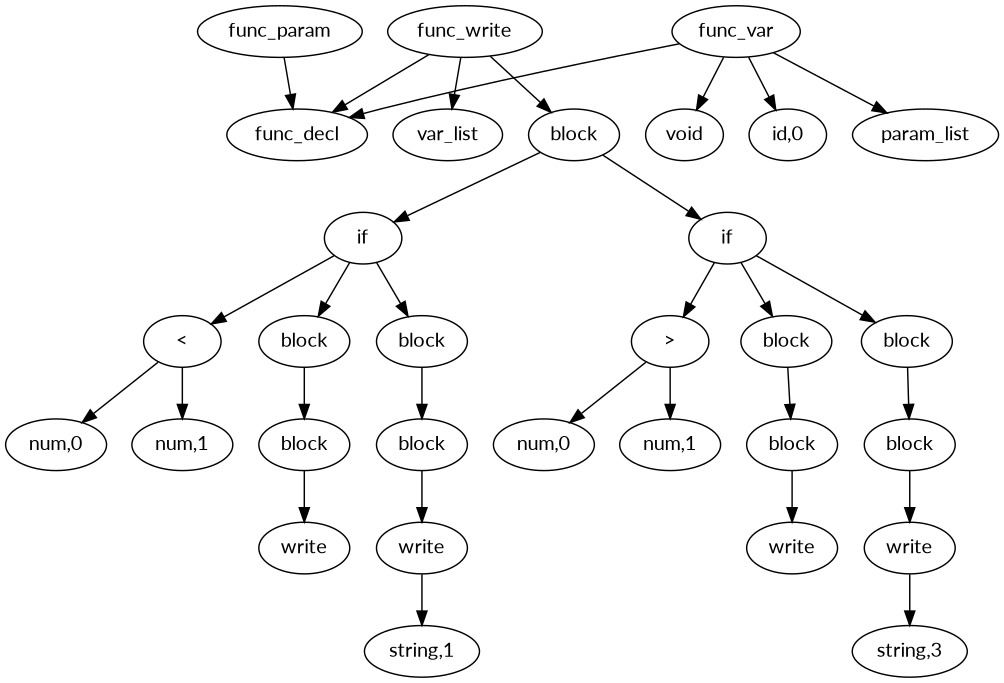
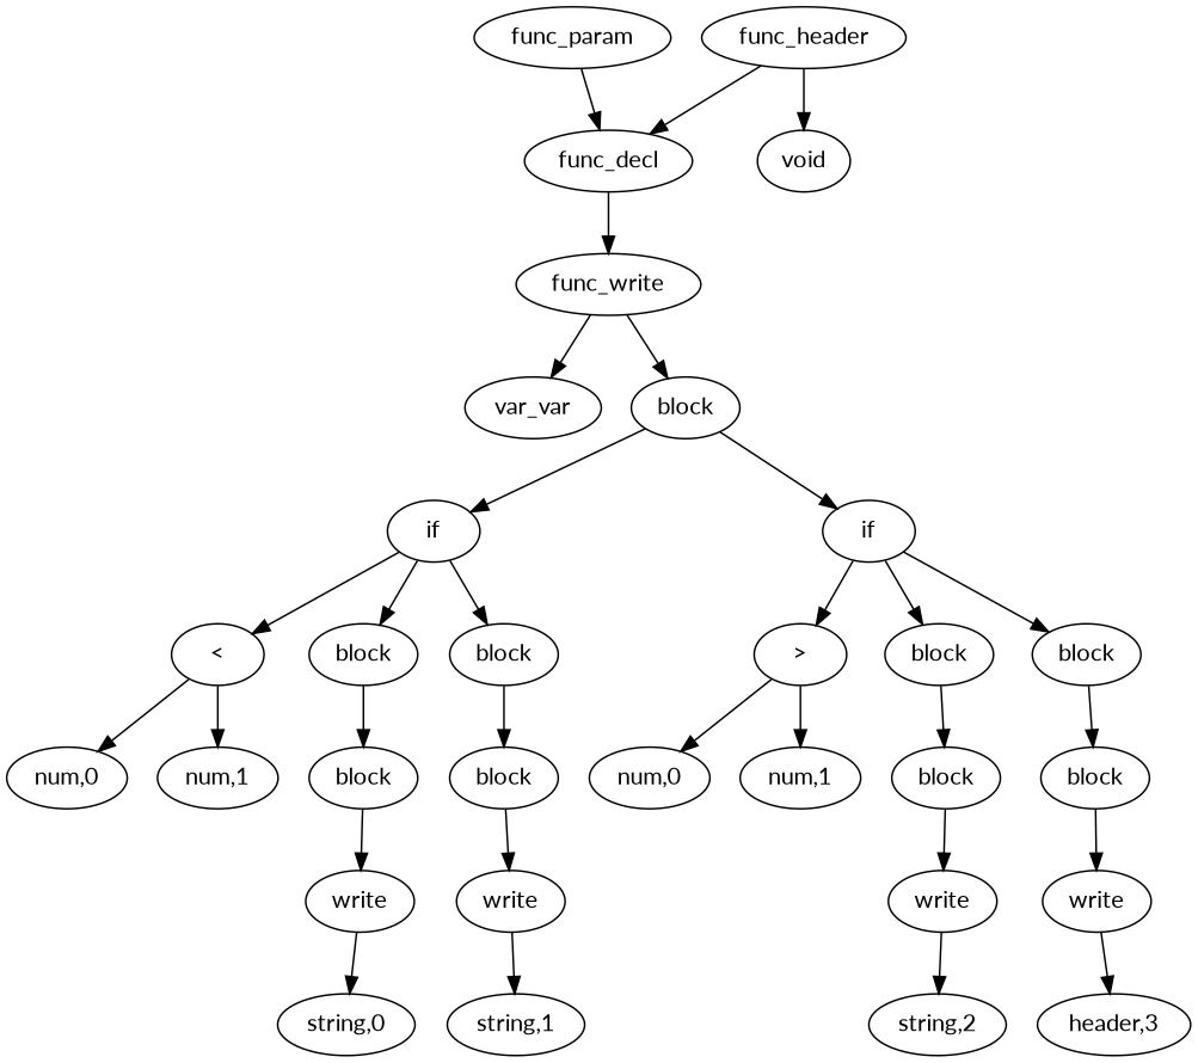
  digraph {
    fontname=Lato
    ordering=out
    node [fontname=Lato]
    edge [fontname=Lato]
    n1 [label=func_param]
    n2 [label=func_decl]
    n3 [label=func_write]
-   n4 [label=func_var]
+   n4 [label=func_header]
    n5 [label=void]
-   n6 [label="id,0"]
-   n7 [label=param_list]
-   n8 [label=var_list]
+   n8 [label=var_var]
    n9 [label=block]
    n10 [label=if]
    n11 [label=if]
    n12 [label="<"]
    n13 [label=block]
    n14 [label=block]
    n15 [label=">"]
    n16 [label=block]
    n17 [label=block]
    n18 [label="num,0"]
    n19 [label="num,1"]
    n20 [label=block]
    n21 [label=block]
    n22 [label=write]
+   n23 [label="string,0"]
    n24 [label=write]
    n25 [label="string,1"]
    n26 [label="num,0"]
    n27 [label="num,1"]
    n28 [label=block]
    n29 [label=block]
    n30 [label=write]
+   n31 [label="string,2"]
    n32 [label=write]
-   n33 [label="string,3"]
+   n33 [label="header,3"]
    n1 -> n2
-   n3 -> n2
+   n2 -> n3
    n3 -> n8
    n3 -> n9
    n4 -> n2
    n4 -> n5
-   n4 -> n6
-   n4 -> n7
    n9 -> n10
    n9 -> n11
    n10 -> n12
    n10 -> n13
    n10 -> n14
    n11 -> n15
    n11 -> n16
    n11 -> n17
    n12 -> n18
    n12 -> n19
    n13 -> n20
    n14 -> n21
    n15 -> n26
    n15 -> n27
    n16 -> n28
    n17 -> n29
    n20 -> n22
    n21 -> n24
+   n22 -> n23
    n24 -> n25
    n28 -> n30
    n29 -> n32
+   n30 -> n31
    n32 -> n33
  }
